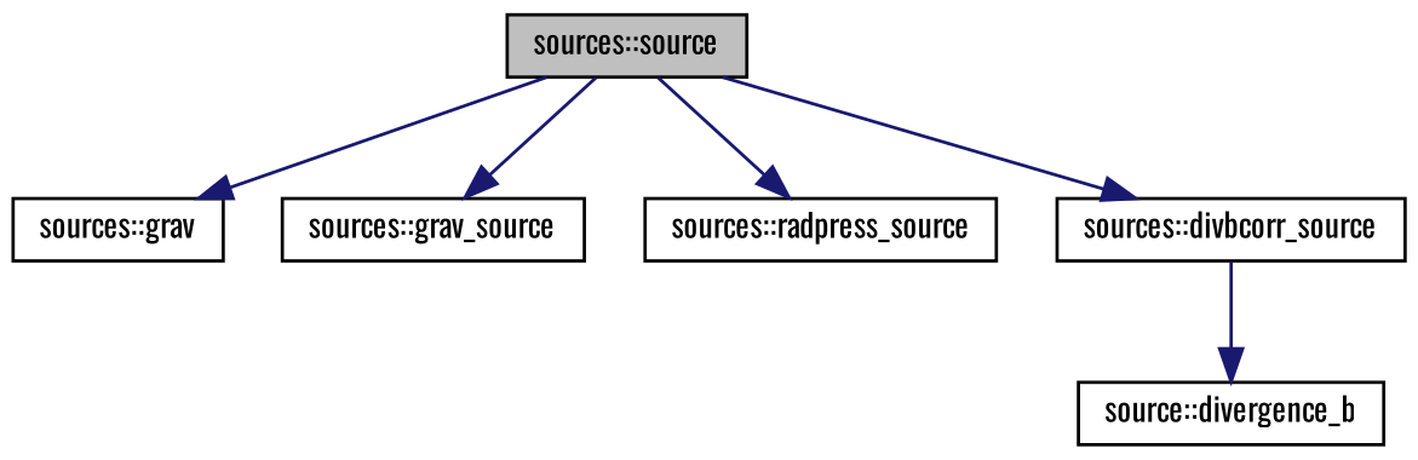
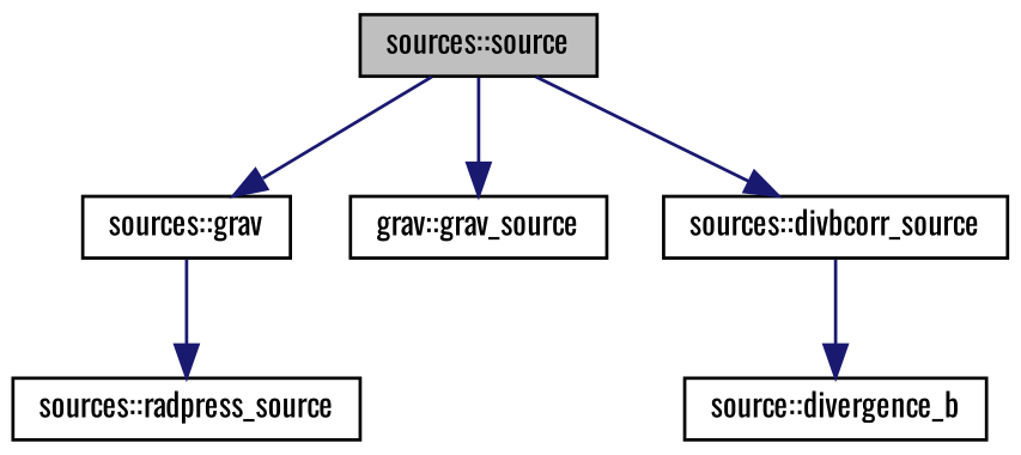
  digraph {
    fontname=Oswald
    rankdir=TB
    node [color=black fillcolor=white fontname=Oswald fontsize=10 shape=record style=filled]
    edge [color=midnightblue fontname=Oswald fontsize=10 labelfontname=Helvetica labelfontsize=10 style=solid]
    n1 [fillcolor=grey75 fontcolor=black height=0.2 label="sources::source" width=0.4]
    n2 [height=0.2 label="sources::grav" width=0.4]
-   n3 [height=0.2 label="sources::grav_source" width=0.4]
+   n3 [height=0.2 label="grav::grav_source" width=0.4]
    n4 [height=0.2 label="sources::radpress_source" width=0.4]
    n5 [height=0.2 label="sources::divbcorr_source" width=0.4]
    n6 [height=0.2 label="source::divergence_b" width=0.4]
    n1 -> n2
    n1 -> n3
-   n1 -> n4
+   n2 -> n4
    n1 -> n5
    n5 -> n6
  }
